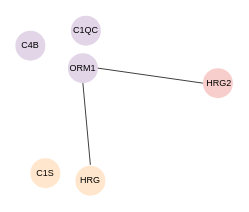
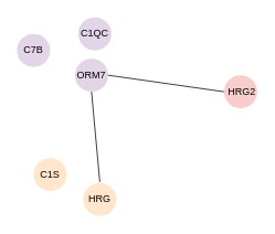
  <mxCell id="0" />
  <mxCell id="1" parent="0" />
- <mxCell id="2" value="ORM1" style="ellipse;whiteSpace=wrap;html=1;aspect=fixed;fillColor=#e1d5e7;strokeColor=none;" vertex="1" parent="1"><mxGeometry x="90" y="70" width="40" height="40" as="geometry" /></mxCell>
+ <mxCell id="2" value="ORM7" style="ellipse;whiteSpace=wrap;html=1;aspect=fixed;fillColor=#e1d5e7;strokeColor=none;" vertex="1" parent="1"><mxGeometry x="90" y="70" width="40" height="40" as="geometry" /></mxCell>
  <mxCell id="3" value="&amp;nbsp;HRG2" style="ellipse;whiteSpace=wrap;html=1;aspect=fixed;fillColor=#f8cecc;strokeColor=none;" vertex="1" parent="1"><mxGeometry x="270" y="90" width="40" height="40" as="geometry" /></mxCell>
  <mxCell id="4" value="HRG" style="ellipse;whiteSpace=wrap;html=1;aspect=fixed;fillColor=#ffe6cc;strokeColor=none;" vertex="1" parent="1"><mxGeometry x="100" y="220" width="40" height="40" as="geometry" /></mxCell>
  <mxCell id="5" value="" style="endArrow=none;html=1;" edge="1" parent="1"><mxGeometry width="50" height="50" relative="1" as="geometry"><mxPoint x="120" y="219" as="sourcePoint" /><mxPoint x="110" y="110" as="targetPoint" /></mxGeometry></mxCell>
  <mxCell id="6" value="" style="endArrow=none;html=1;exitX=1;exitY=0.5;exitDx=0;exitDy=0;" edge="1" parent="1" source="2"><mxGeometry width="50" height="50" relative="1" as="geometry"><mxPoint x="220" y="160" as="sourcePoint" /><mxPoint x="270" y="110" as="targetPoint" /></mxGeometry></mxCell>
  <mxCell id="7" value="C1QC" style="ellipse;whiteSpace=wrap;html=1;aspect=fixed;fillColor=#e1d5e7;strokeColor=none;" vertex="1" parent="1"><mxGeometry x="94" y="20" width="40" height="40" as="geometry" /></mxCell>
- <mxCell id="8" value="C1S" style="ellipse;whiteSpace=wrap;html=1;aspect=fixed;fillColor=#ffe6cc;strokeColor=none;" vertex="1" parent="1"><mxGeometry x="40" y="210" width="40" height="40" as="geometry" /></mxCell>
- <mxCell id="9" value="C4B" style="ellipse;whiteSpace=wrap;html=1;aspect=fixed;fillColor=#e1d5e7;strokeColor=none;" vertex="1" parent="1"><mxGeometry x="20" y="40" width="40" height="40" as="geometry" /></mxCell>
+ <mxCell id="8" value="C1S" style="ellipse;whiteSpace=wrap;html=1;aspect=fixed;fillColor=#ffe6cc;strokeColor=none;" vertex="1" parent="1"><mxGeometry x="40" y="190" width="40" height="40" as="geometry" /></mxCell>
+ <mxCell id="9" value="C7B" style="ellipse;whiteSpace=wrap;html=1;aspect=fixed;fillColor=#e1d5e7;strokeColor=none;" vertex="1" parent="1"><mxGeometry x="20" y="40" width="40" height="40" as="geometry" /></mxCell>
